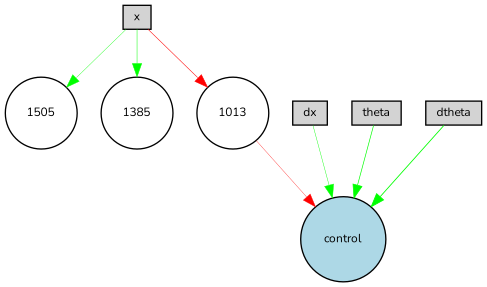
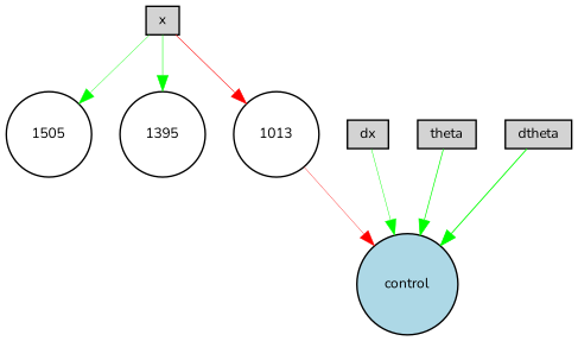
  digraph {
    fontname=Nunito
    node [fillcolor=lightgray fontname=Nunito fontsize=9 shape=box style=filled]
    edge [color=green fontname=Nunito style=solid]
    x [height=0.2 width=0.2]
    1505 [fillcolor=white height=0.2 shape=circle width=0.2]
-   1395 [fillcolor=white height=0.2 shape=circle width=0.2 label=1385]
+   1395 [fillcolor=white height=0.2 shape=circle width=0.2]
    1013 [fillcolor=white height=0.2 shape=circle width=0.2]
    control [fillcolor=lightblue height=0.2 shape=circle width=0.2]
    dx [height=0.2 width=0.2]
    theta [height=0.2 width=0.2]
    dtheta [height=0.2 width=0.2]
    x -> 1505 [penwidth=0.27005605606455907]
    x -> 1395 [penwidth=0.3661912949092707]
    x -> 1013 [color=red penwidth=0.39878509848050303]
    1013 -> control [color=red penwidth=0.23620010279189677]
    dx -> control [penwidth=0.3043215519748237]
    theta -> control [penwidth=0.5032189527168115]
    dtheta -> control [penwidth=0.628235522846572]
  }
